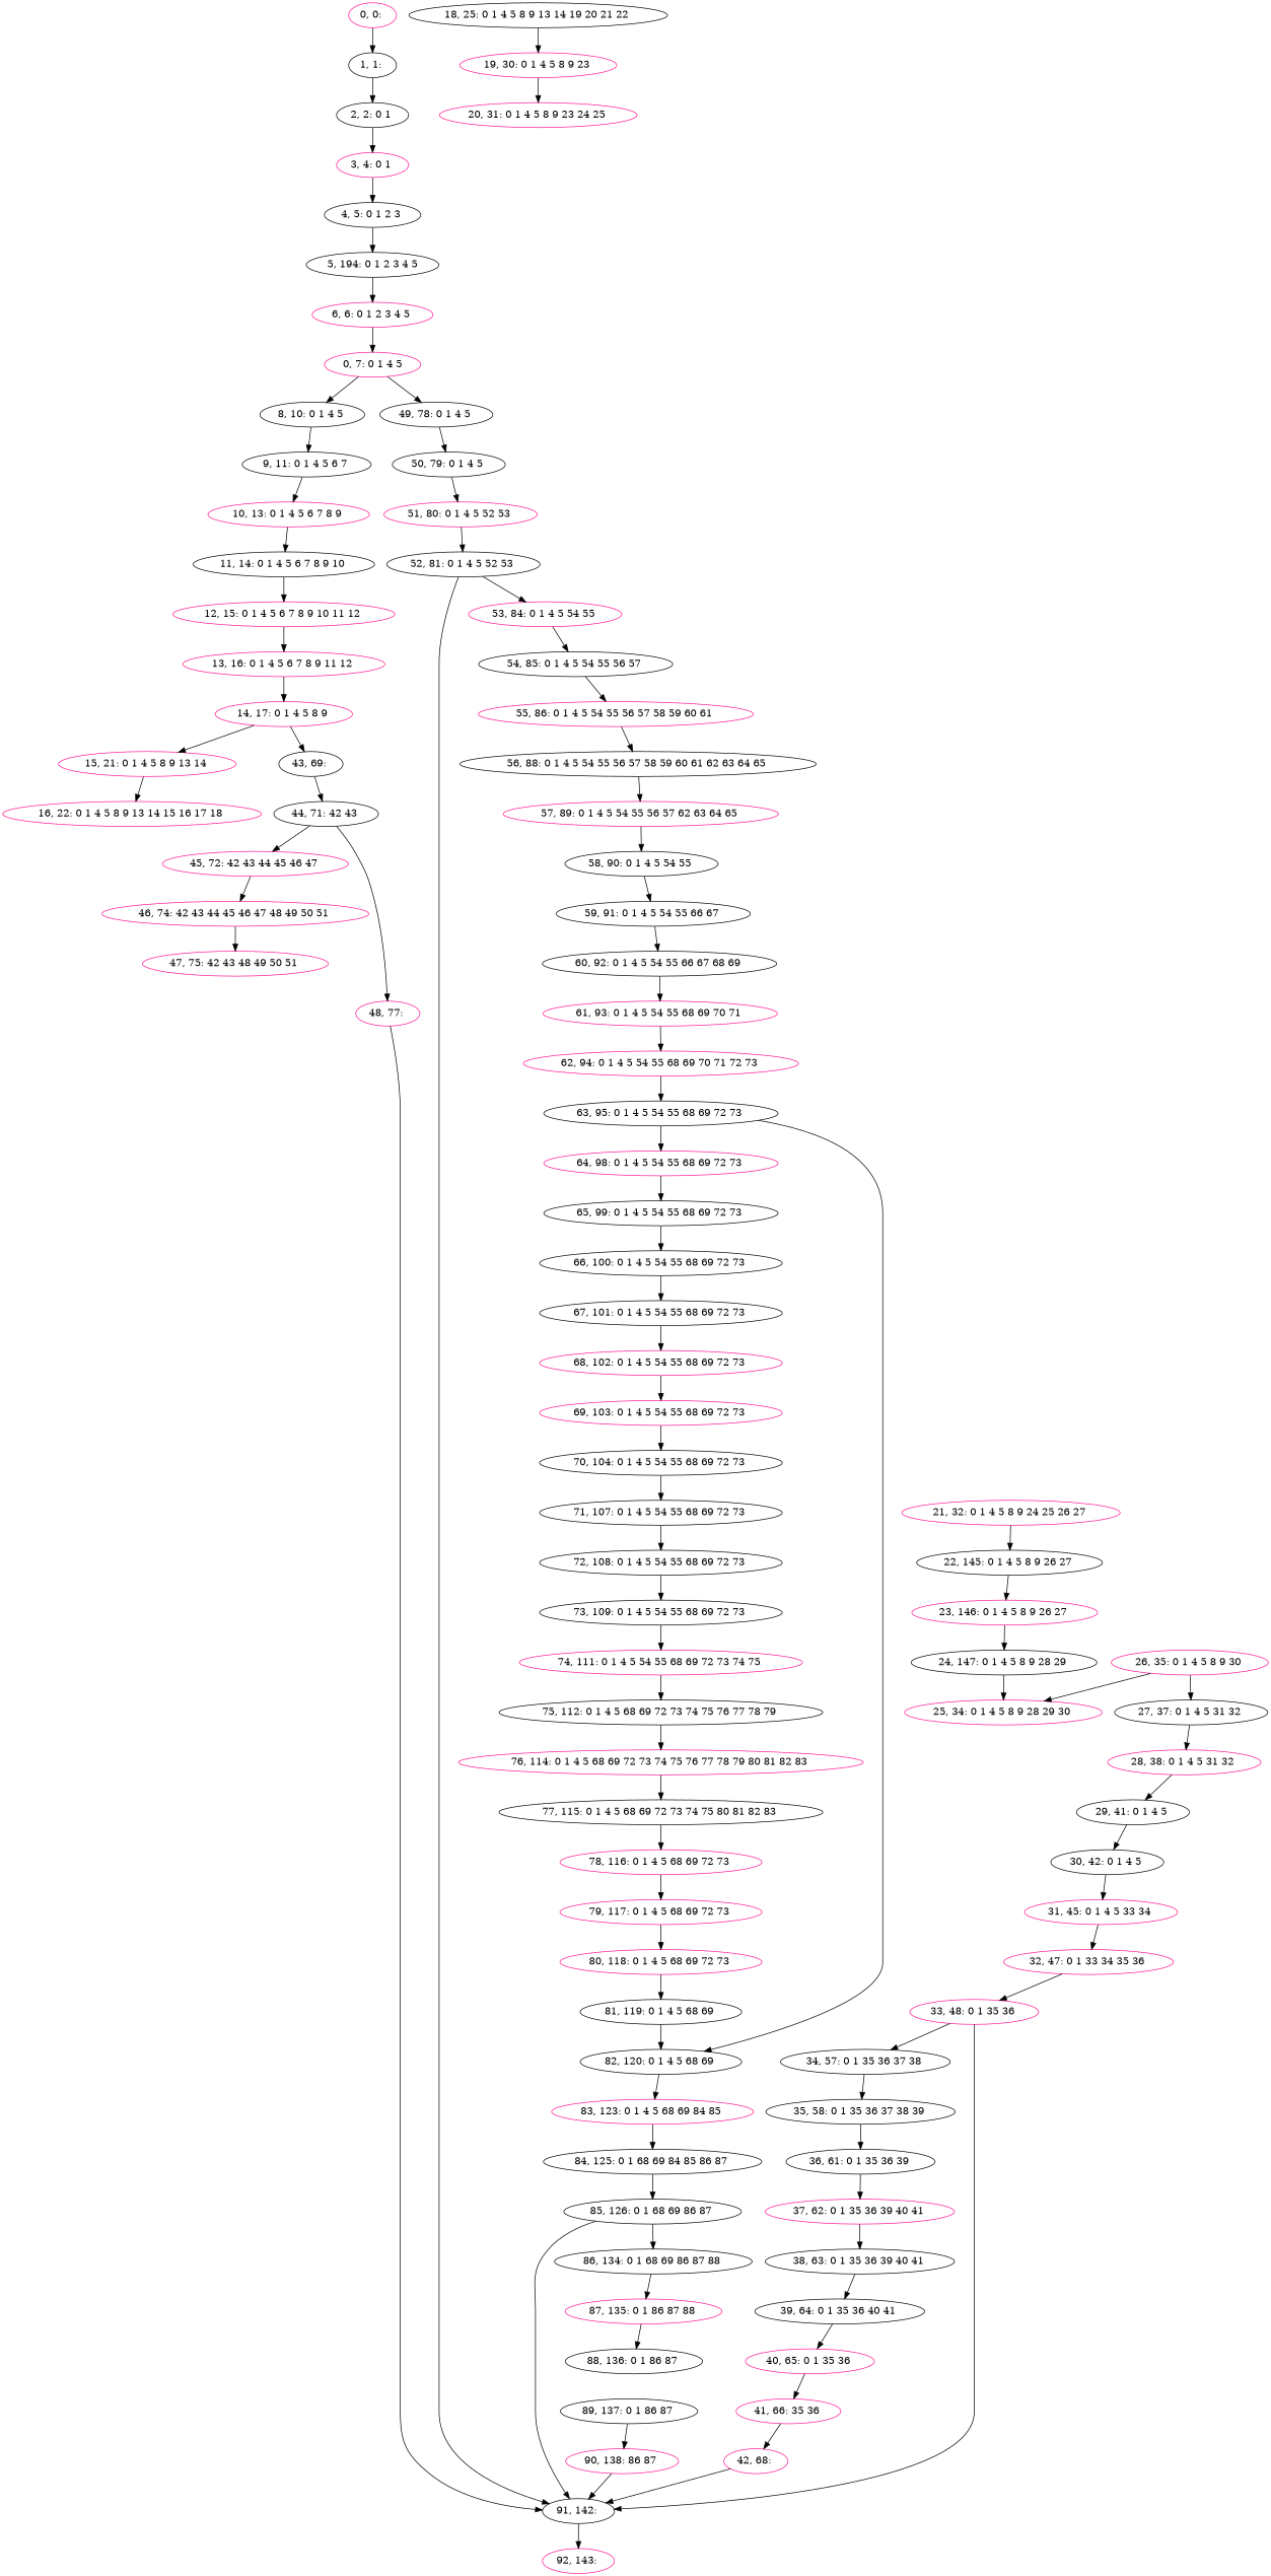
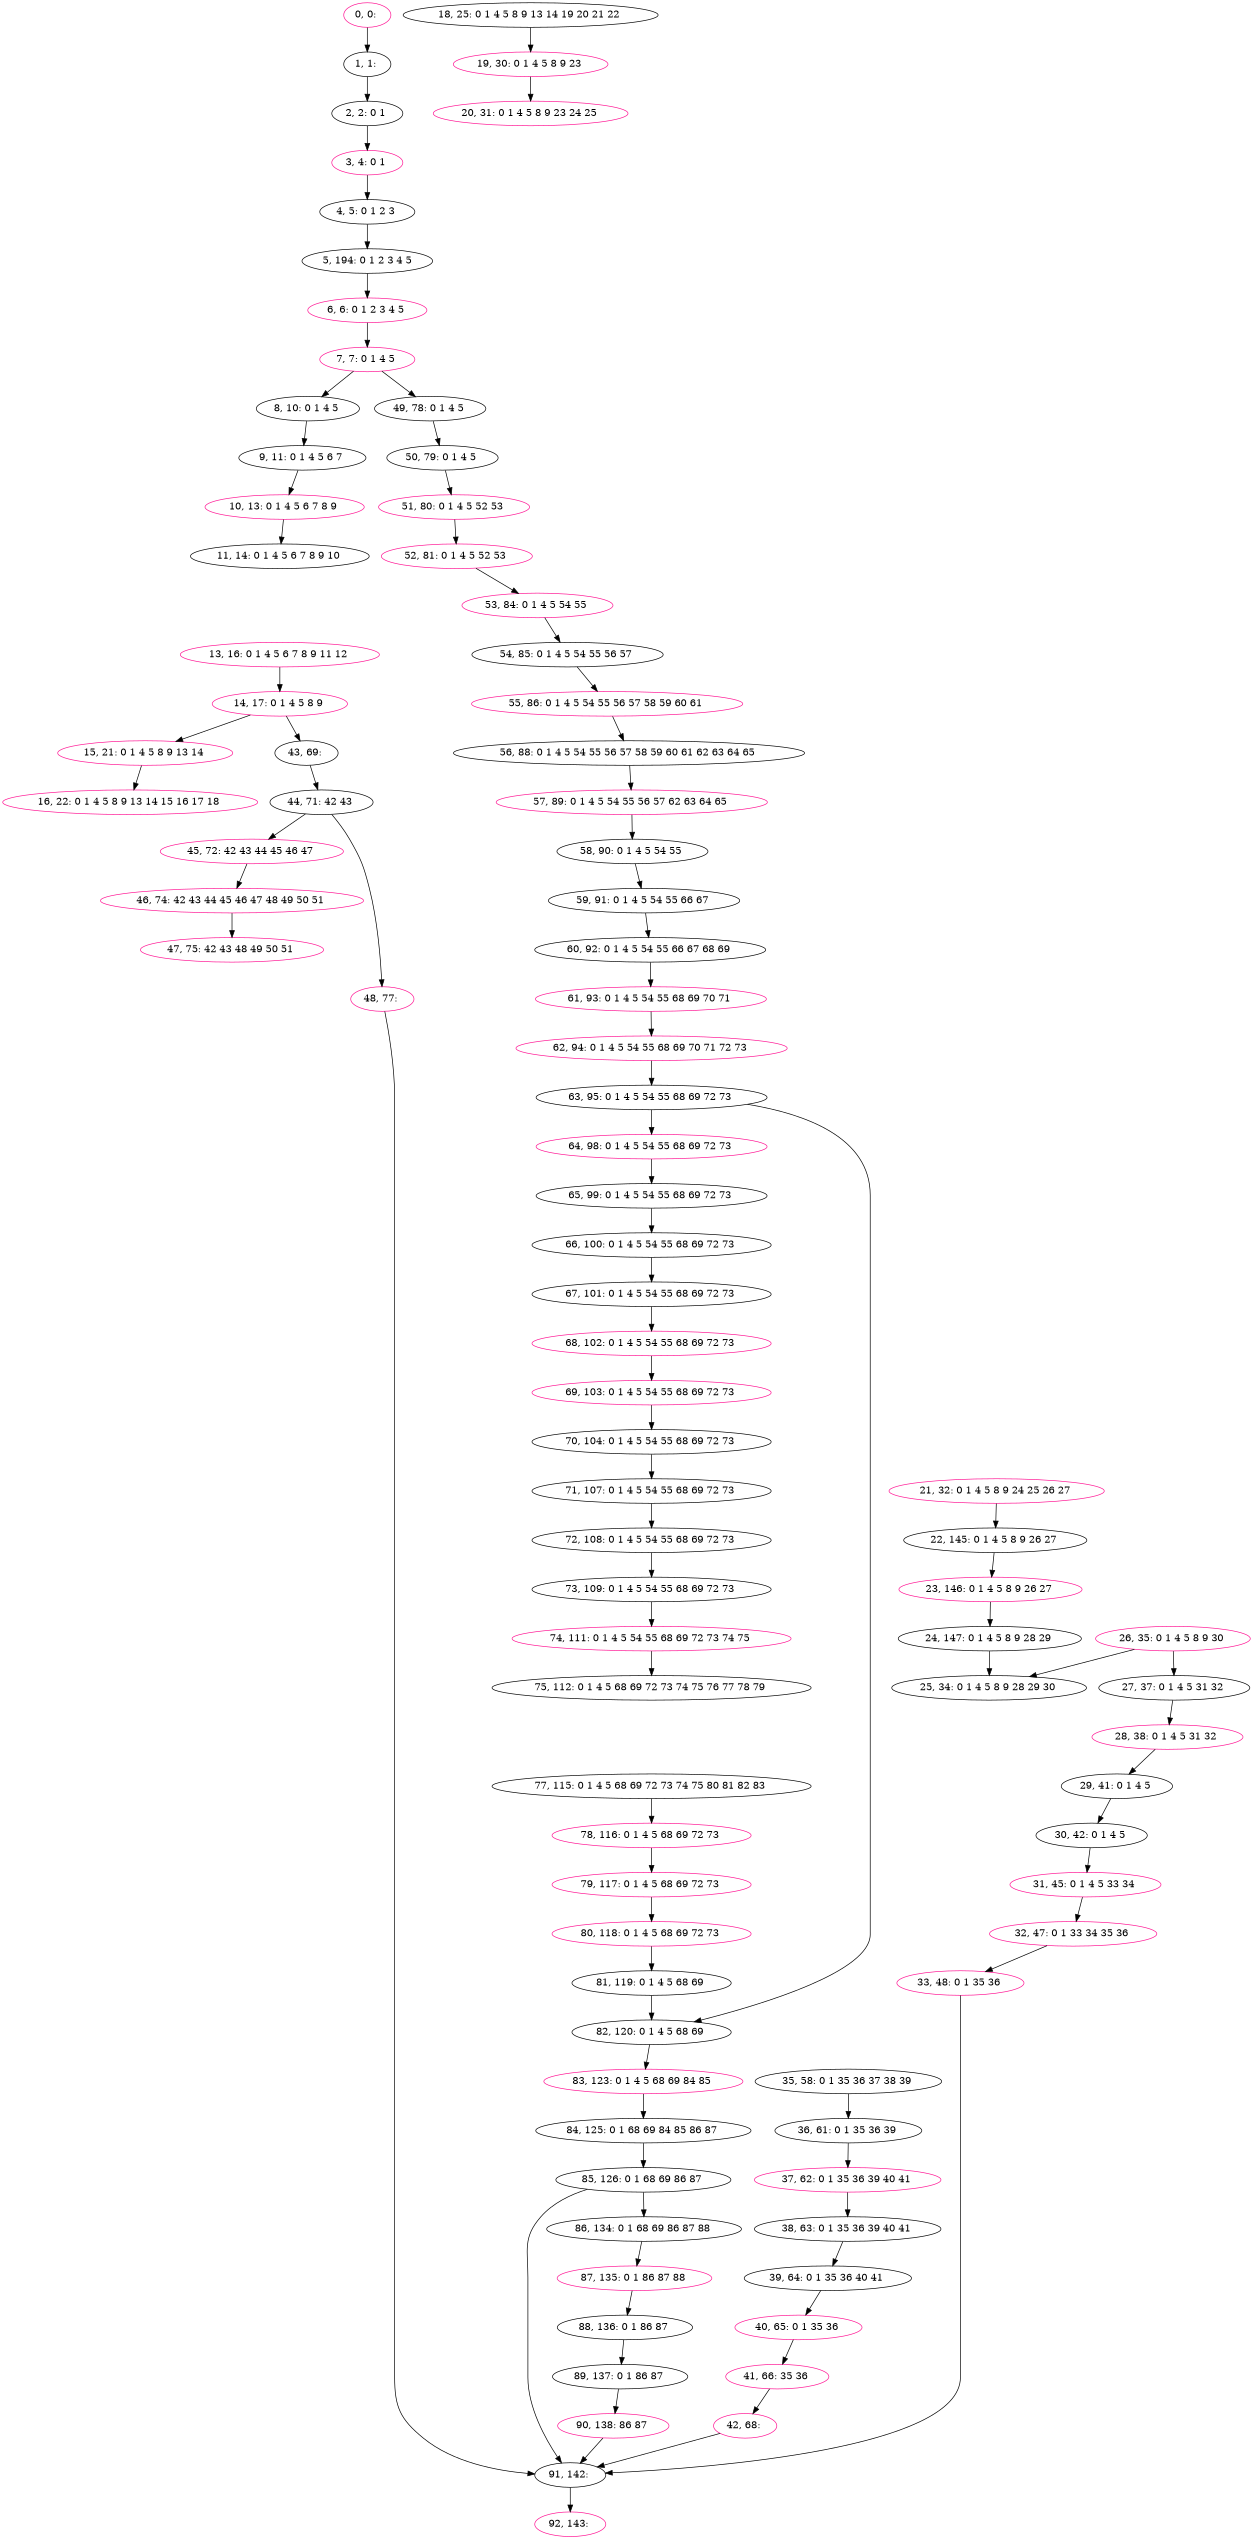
  digraph {
    node [color=deeppink]
    n1 [label="0, 0: "]
    n2 [color=black label="1, 1: "]
    n3 [color=black label="2, 2: 0 1 "]
    n4 [label="3, 4: 0 1 "]
    n5 [color=black label="4, 5: 0 1 2 3 "]
    n6 [color=black label="5, 194: 0 1 2 3 4 5"]
    n7 [label="6, 6: 0 1 2 3 4 5 "]
-   n8 [label="0, 7: 0 1 4 5"]
+   n8 [label="7, 7: 0 1 4 5 "]
    n9 [color=black label="8, 10: 0 1 4 5 "]
    n10 [color=black label="49, 78: 0 1 4 5 "]
    n11 [color=black label="9, 11: 0 1 4 5 6 7 "]
    n12 [color=black label="50, 79: 0 1 4 5 "]
    n13 [label="10, 13: 0 1 4 5 6 7 8 9 "]
    n14 [color=black label="11, 14: 0 1 4 5 6 7 8 9 10 "]
-   n15 [label="12, 15: 0 1 4 5 6 7 8 9 10 11 12 "]
    n16 [label="13, 16: 0 1 4 5 6 7 8 9 11 12 "]
    n17 [label="14, 17: 0 1 4 5 8 9 "]
    n18 [label="15, 21: 0 1 4 5 8 9 13 14 "]
    n19 [color=black label="43, 69: "]
    n20 [label="16, 22: 0 1 4 5 8 9 13 14 15 16 17 18 "]
    n21 [color=black label="44, 71: 42 43 "]
    n22 [color=black label="18, 25: 0 1 4 5 8 9 13 14 19 20 21 22 "]
    n23 [label="19, 30: 0 1 4 5 8 9 23 "]
    n24 [label="20, 31: 0 1 4 5 8 9 23 24 25 "]
    n25 [label="21, 32: 0 1 4 5 8 9 24 25 26 27 "]
    n26 [color=black label="22, 145: 0 1 4 5 8 9 26 27 "]
    n27 [label="23, 146: 0 1 4 5 8 9 26 27 "]
    n28 [color=black label="24, 147: 0 1 4 5 8 9 28 29 "]
-   n29 [label="25, 34: 0 1 4 5 8 9 28 29 30 "]
+   n29 [color=black label="25, 34: 0 1 4 5 8 9 28 29 30 "]
    n30 [label="26, 35: 0 1 4 5 8 9 30 "]
    n31 [color=black label="27, 37: 0 1 4 5 31 32 "]
    n32 [label="28, 38: 0 1 4 5 31 32 "]
    n33 [color=black label="29, 41: 0 1 4 5 "]
    n34 [color=black label="30, 42: 0 1 4 5 "]
    n35 [label="31, 45: 0 1 4 5 33 34 "]
    n36 [label="32, 47: 0 1 33 34 35 36 "]
    n37 [label="33, 48: 0 1 35 36 "]
-   n38 [color=black label="34, 57: 0 1 35 36 37 38 "]
    n39 [color=black label="91, 142: "]
    n40 [color=black label="35, 58: 0 1 35 36 37 38 39 "]
    n41 [label="92, 143: "]
    n42 [color=black label="36, 61: 0 1 35 36 39 "]
    n43 [label="37, 62: 0 1 35 36 39 40 41 "]
    n44 [color=black label="38, 63: 0 1 35 36 39 40 41 "]
    n45 [color=black label="39, 64: 0 1 35 36 40 41 "]
    n46 [label="40, 65: 0 1 35 36 "]
    n47 [label="41, 66: 35 36 "]
    n48 [label="42, 68: "]
    n49 [label="45, 72: 42 43 44 45 46 47 "]
    n50 [label="48, 77: "]
    n51 [label="46, 74: 42 43 44 45 46 47 48 49 50 51 "]
    n52 [label="47, 75: 42 43 48 49 50 51 "]
    n53 [label="51, 80: 0 1 4 5 52 53 "]
-   n54 [color=black label="52, 81: 0 1 4 5 52 53 "]
+   n54 [label="52, 81: 0 1 4 5 52 53 "]
    n55 [label="53, 84: 0 1 4 5 54 55 "]
    n56 [color=black label="54, 85: 0 1 4 5 54 55 56 57 "]
    n57 [label="55, 86: 0 1 4 5 54 55 56 57 58 59 60 61 "]
    n58 [color=black label="56, 88: 0 1 4 5 54 55 56 57 58 59 60 61 62 63 64 65 "]
    n59 [label="57, 89: 0 1 4 5 54 55 56 57 62 63 64 65 "]
    n60 [color=black label="58, 90: 0 1 4 5 54 55 "]
    n61 [color=black label="59, 91: 0 1 4 5 54 55 66 67 "]
    n62 [color=black label="60, 92: 0 1 4 5 54 55 66 67 68 69 "]
    n63 [label="61, 93: 0 1 4 5 54 55 68 69 70 71 "]
    n64 [label="62, 94: 0 1 4 5 54 55 68 69 70 71 72 73 "]
    n65 [color=black label="63, 95: 0 1 4 5 54 55 68 69 72 73 "]
    n66 [label="64, 98: 0 1 4 5 54 55 68 69 72 73 "]
    n67 [color=black label="82, 120: 0 1 4 5 68 69 "]
    n68 [color=black label="65, 99: 0 1 4 5 54 55 68 69 72 73 "]
    n69 [label="83, 123: 0 1 4 5 68 69 84 85 "]
    n70 [color=black label="66, 100: 0 1 4 5 54 55 68 69 72 73 "]
    n71 [color=black label="67, 101: 0 1 4 5 54 55 68 69 72 73 "]
    n72 [label="68, 102: 0 1 4 5 54 55 68 69 72 73 "]
    n73 [label="69, 103: 0 1 4 5 54 55 68 69 72 73 "]
    n74 [color=black label="70, 104: 0 1 4 5 54 55 68 69 72 73 "]
    n75 [color=black label="71, 107: 0 1 4 5 54 55 68 69 72 73 "]
    n76 [color=black label="72, 108: 0 1 4 5 54 55 68 69 72 73 "]
    n77 [color=black label="73, 109: 0 1 4 5 54 55 68 69 72 73 "]
    n78 [label="74, 111: 0 1 4 5 54 55 68 69 72 73 74 75 "]
    n79 [color=black label="75, 112: 0 1 4 5 68 69 72 73 74 75 76 77 78 79 "]
-   n80 [label="76, 114: 0 1 4 5 68 69 72 73 74 75 76 77 78 79 80 81 82 83 "]
    n81 [color=black label="77, 115: 0 1 4 5 68 69 72 73 74 75 80 81 82 83 "]
    n82 [label="78, 116: 0 1 4 5 68 69 72 73 "]
    n83 [label="79, 117: 0 1 4 5 68 69 72 73 "]
    n84 [label="80, 118: 0 1 4 5 68 69 72 73 "]
    n85 [color=black label="81, 119: 0 1 4 5 68 69 "]
    n86 [color=black label="84, 125: 0 1 68 69 84 85 86 87 "]
    n87 [color=black label="85, 126: 0 1 68 69 86 87 "]
    n88 [color=black label="86, 134: 0 1 68 69 86 87 88 "]
    n89 [label="87, 135: 0 1 86 87 88 "]
    n90 [color=black label="88, 136: 0 1 86 87 "]
    n91 [color=black label="89, 137: 0 1 86 87 "]
    n92 [label="90, 138: 86 87 "]
    n1 -> n2
    n2 -> n3
    n3 -> n4
    n4 -> n5
    n5 -> n6
    n6 -> n7
    n7 -> n8
    n8 -> n9
    n8 -> n10
    n9 -> n11
    n10 -> n12
    n11 -> n13
    n12 -> n53
    n13 -> n14
-   n14 -> n15
-   n15 -> n16
    n16 -> n17
    n17 -> n18
    n17 -> n19
    n18 -> n20
    n19 -> n21
    n21 -> n49
    n21 -> n50
    n22 -> n23
    n23 -> n24
    n25 -> n26
    n26 -> n27
    n27 -> n28
    n28 -> n29
    n30 -> n29
    n30 -> n31
    n31 -> n32
    n32 -> n33
    n33 -> n34
    n34 -> n35
    n35 -> n36
    n36 -> n37
-   n37 -> n38
    n37 -> n39
-   n38 -> n40
    n39 -> n41
    n40 -> n42
    n42 -> n43
    n43 -> n44
    n44 -> n45
    n45 -> n46
    n46 -> n47
    n47 -> n48
    n48 -> n39
    n49 -> n51
    n50 -> n39
    n51 -> n52
    n53 -> n54
-   n54 -> n39
    n54 -> n55
    n55 -> n56
    n56 -> n57
    n57 -> n58
    n58 -> n59
    n59 -> n60
    n60 -> n61
    n61 -> n62
    n62 -> n63
    n63 -> n64
    n64 -> n65
    n65 -> n66
    n65 -> n67
    n66 -> n68
    n67 -> n69
    n68 -> n70
    n69 -> n86
    n70 -> n71
    n71 -> n72
    n72 -> n73
    n73 -> n74
    n74 -> n75
    n75 -> n76
    n76 -> n77
    n77 -> n78
    n78 -> n79
-   n79 -> n80
-   n80 -> n81
    n81 -> n82
    n82 -> n83
    n83 -> n84
    n84 -> n85
    n85 -> n67
    n86 -> n87
    n87 -> n39
    n87 -> n88
    n88 -> n89
    n89 -> n90
+   n90 -> n91
    n91 -> n92
    n92 -> n39
  }
